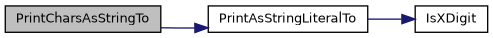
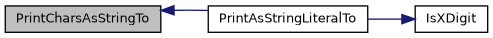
  digraph {
    rankdir=LR
    node [color=black fontname=Helvetica fontsize=10 shape=record]
    edge [color=midnightblue fontname=Helvetica fontsize=10 labelfontname=Helvetica labelfontsize=10 style=solid]
    n1 [fillcolor=grey75 fontcolor=black height=0.2 label=PrintCharsAsStringTo style=filled width=0.4]
    n2 [height=0.2 label=PrintAsStringLiteralTo width=0.4]
    n3 [height=0.2 label=IsXDigit width=0.4]
-   n1 -> n2
+   n2 -> n1
    n2 -> n3
  }
